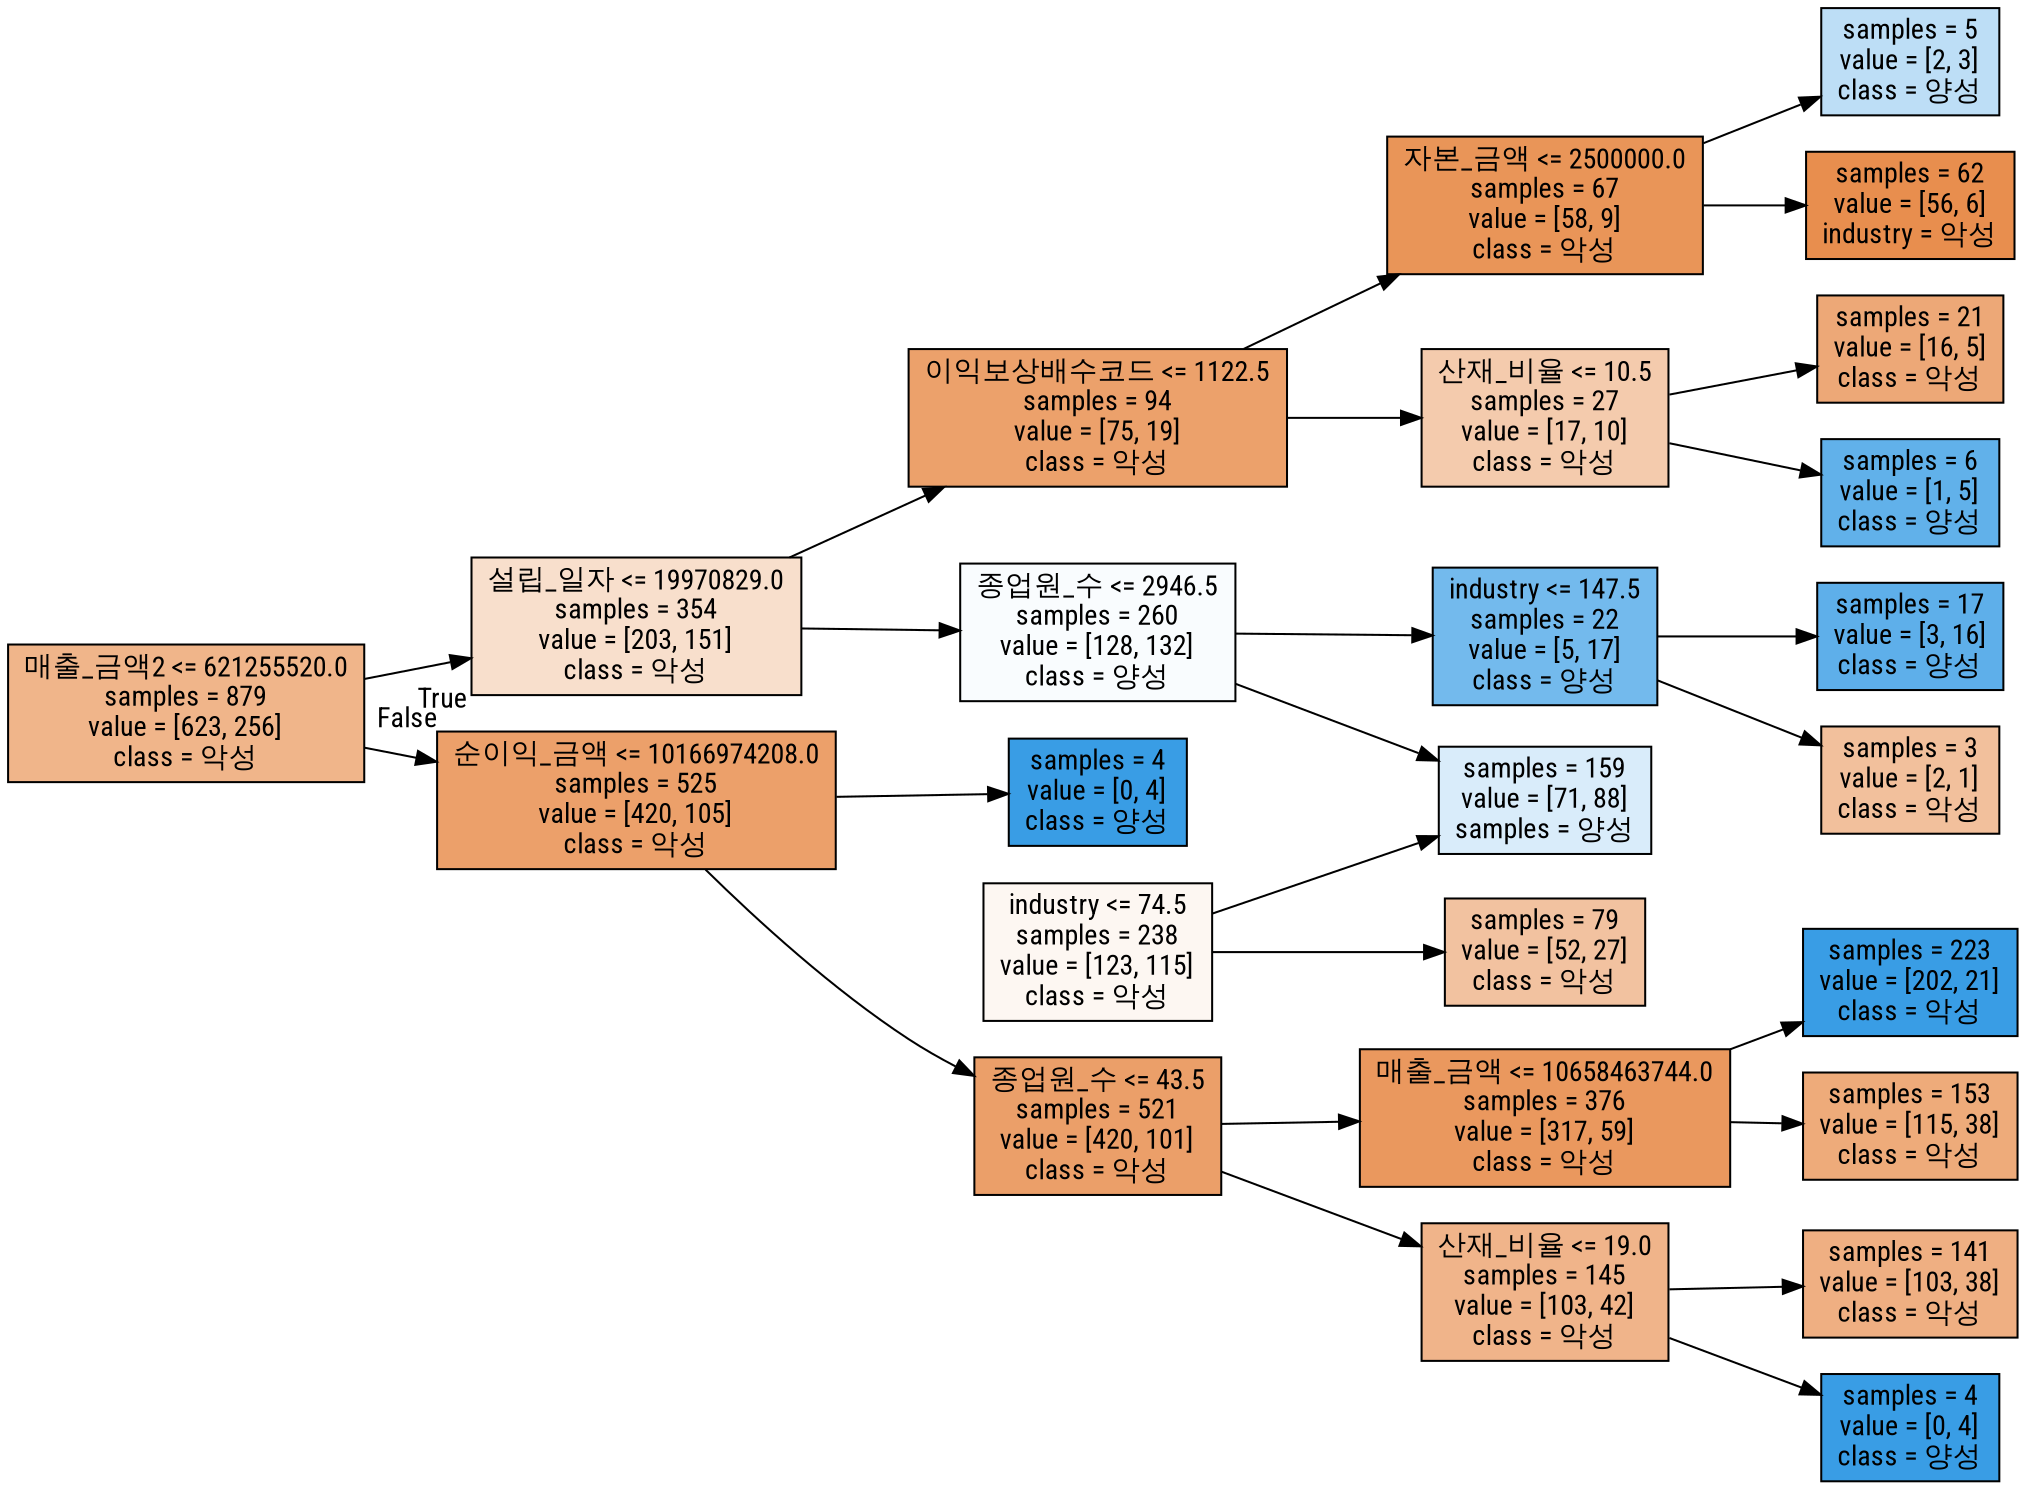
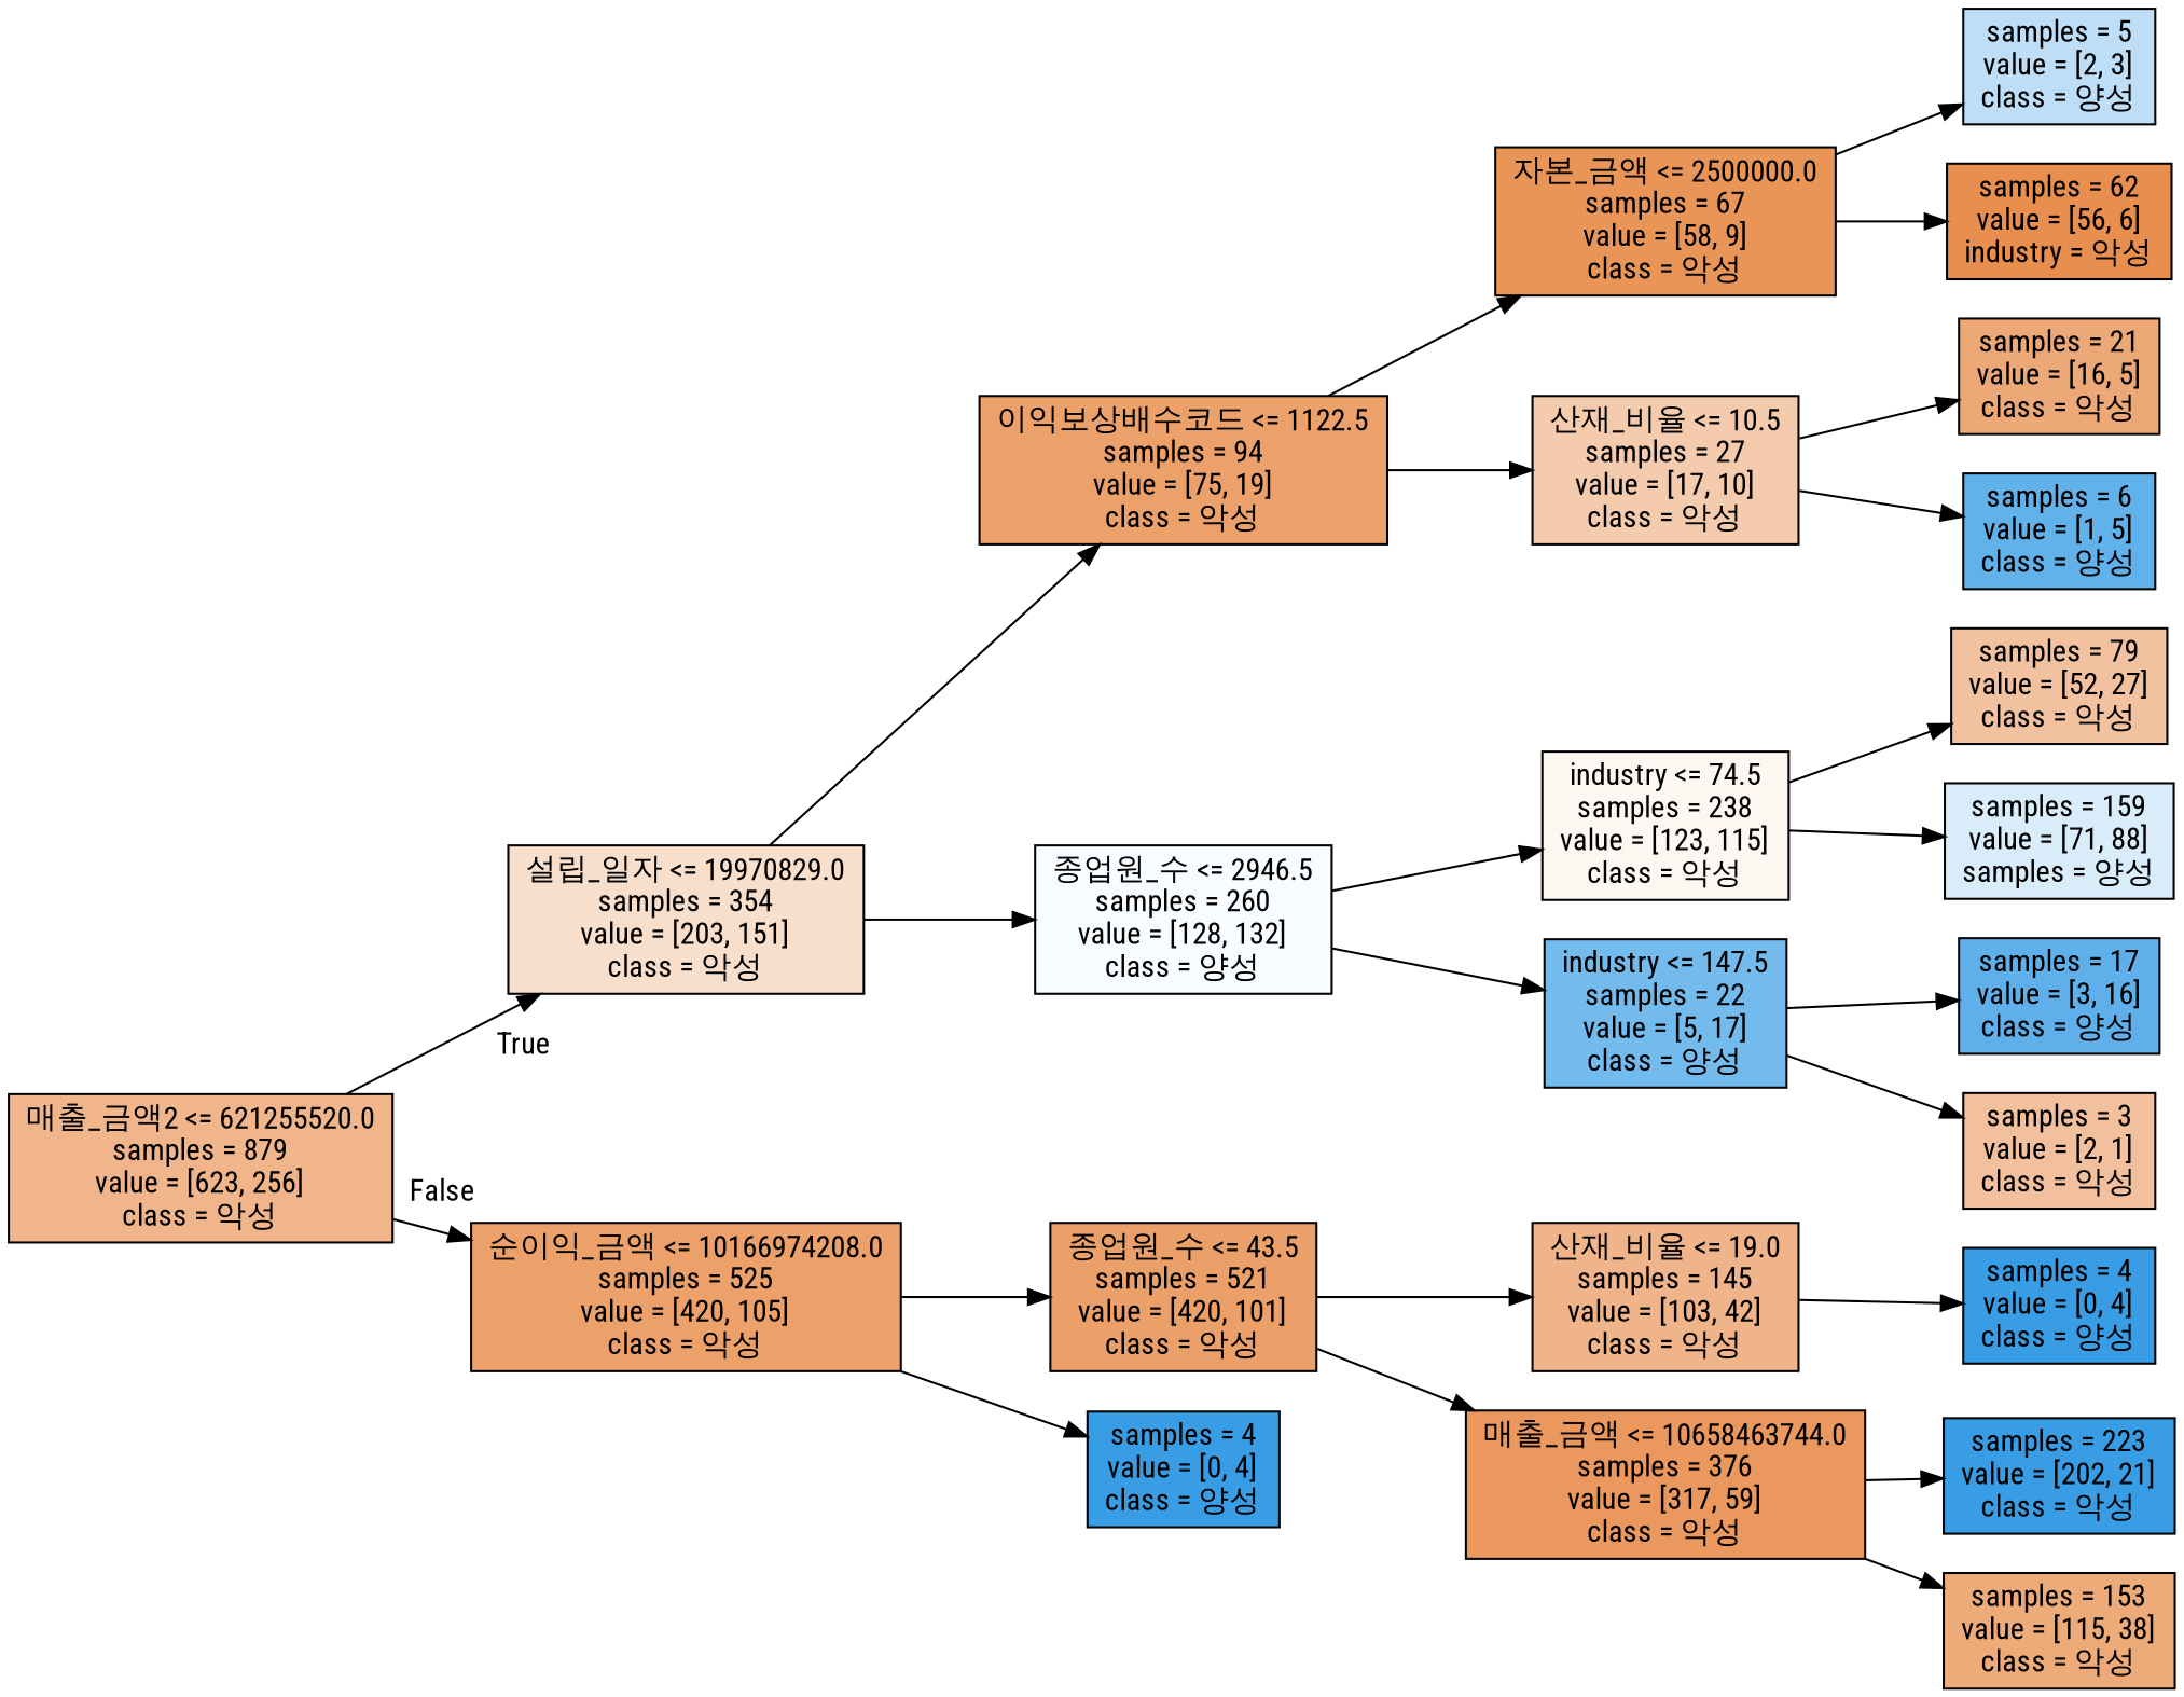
  digraph {
    fontname="Roboto Condensed"
    rankdir=LR
    node [color=black fillcolor="#399de5" fontname="Roboto Condensed" shape=box style=filled]
    edge [fontname="Roboto Condensed"]
    n1 [fillcolor="#f0b58a" label="매출_금액2 <= 621255520.0\nsamples = 879\nvalue = [623, 256]\nclass = 악성"]
    n2 [fillcolor="#f8dfcc" label="설립_일자 <= 19970829.0\nsamples = 354\nvalue = [203, 151]\nclass = 악성"]
    n3 [fillcolor="#eca06a" label="순이익_금액 <= 10166974208.0\nsamples = 525\nvalue = [420, 105]\nclass = 악성"]
    n4 [fillcolor="#eca16b" label="이익보상배수코드 <= 1122.5\nsamples = 94\nvalue = [75, 19]\nclass = 악성"]
    n5 [fillcolor="#f9fcfe" label="종업원_수 <= 2946.5\nsamples = 260\nvalue = [128, 132]\nclass = 양성"]
    n6 [fillcolor="#eb9f69" label="종업원_수 <= 43.5\nsamples = 521\nvalue = [420, 101]\nclass = 악성"]
    n7 [label="samples = 4\nvalue = [0, 4]\nclass = 양성"]
    n8 [fillcolor="#e99558" label="자본_금액 <= 2500000.0\nsamples = 67\nvalue = [58, 9]\nclass = 악성"]
    n9 [fillcolor="#f4cbad" label="산재_비율 <= 10.5\nsamples = 27\nvalue = [17, 10]\nclass = 악성"]
    n10 [fillcolor="#fdf7f2" label="industry <= 74.5\nsamples = 238\nvalue = [123, 115]\nclass = 악성"]
    n11 [fillcolor="#73baed" label="industry <= 147.5\nsamples = 22\nvalue = [5, 17]\nclass = 양성"]
    n12 [fillcolor="#bddef6" label="samples = 5\nvalue = [2, 3]\nclass = 양성"]
    n13 [fillcolor="#e88e4e" label="samples = 62\nvalue = [56, 6]\nindustry = 악성"]
    n14 [fillcolor="#eda877" label="samples = 21\nvalue = [16, 5]\nclass = 악성"]
    n15 [fillcolor="#61b1ea" label="samples = 6\nvalue = [1, 5]\nclass = 양성"]
    n16 [fillcolor="#f2c2a0" label="samples = 79\nvalue = [52, 27]\nclass = 악성"]
    n17 [fillcolor="#d9ecfa" label="samples = 159\nvalue = [71, 88]\nsamples = 양성"]
    n18 [fillcolor="#5eafea" label="samples = 17\nvalue = [3, 16]\nclass = 양성"]
    n19 [fillcolor="#f2c09c" label="samples = 3\nvalue = [2, 1]\nclass = 악성"]
    n20 [fillcolor="#f0b48a" label="산재_비율 <= 19.0\nsamples = 145\nvalue = [103, 42]\nclass = 악성"]
    n21 [fillcolor="#ea985e" label="매출_금액 <= 10658463744.0\nsamples = 376\nvalue = [317, 59]\nclass = 악성"]
-   n22 [fillcolor="#efaf82" label="samples = 141\nvalue = [103, 38]\nclass = 악성"]
    n23 [label="samples = 4\nvalue = [0, 4]\nclass = 양성"]
    n24 [label="samples = 223\nvalue = [202, 21]\nclass = 악성"]
    n25 [fillcolor="#eeab7a" label="samples = 153\nvalue = [115, 38]\nclass = 악성"]
    n1 -> n2 [headlabel=True labelangle=45 labeldistance=2.5]
    n1 -> n3 [headlabel=False labelangle=-45 labeldistance=2.5]
    n2 -> n4
    n2 -> n5
    n3 -> n6
    n3 -> n7
    n4 -> n8
    n4 -> n9
-   n5 -> n17
+   n5 -> n10
    n5 -> n11
    n6 -> n20
    n6 -> n21
    n8 -> n12
    n8 -> n13
    n9 -> n14
    n9 -> n15
    n10 -> n16
    n10 -> n17
    n11 -> n18
    n11 -> n19
-   n20 -> n22
    n20 -> n23
    n21 -> n24
    n21 -> n25
  }
